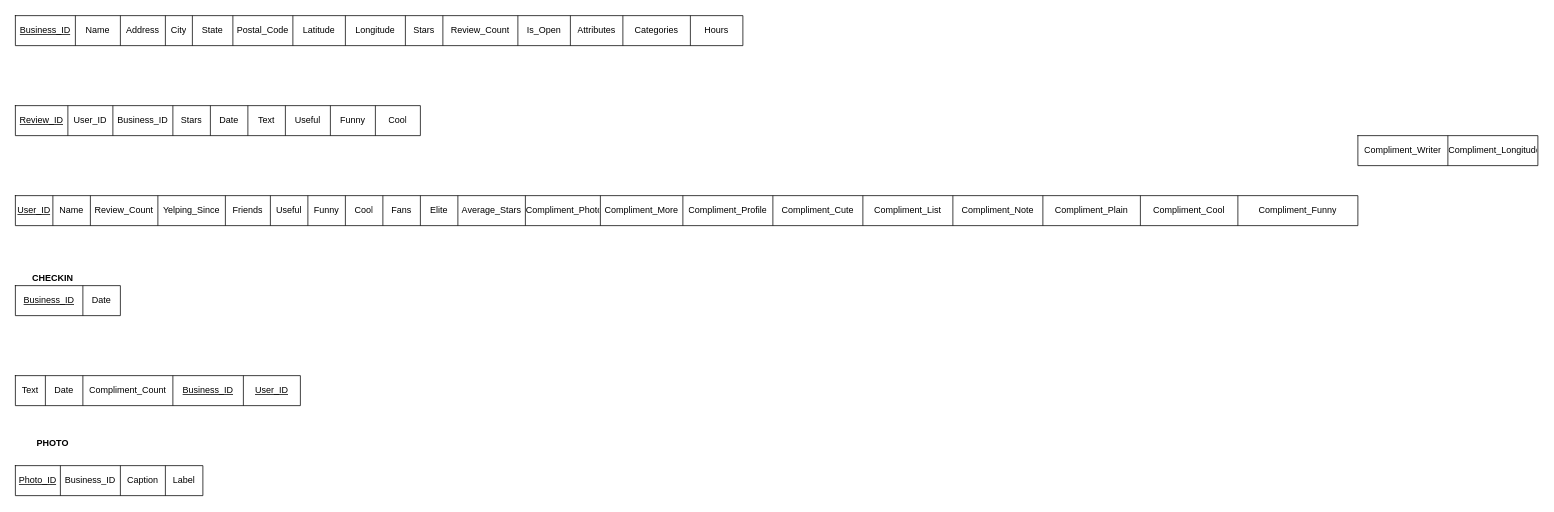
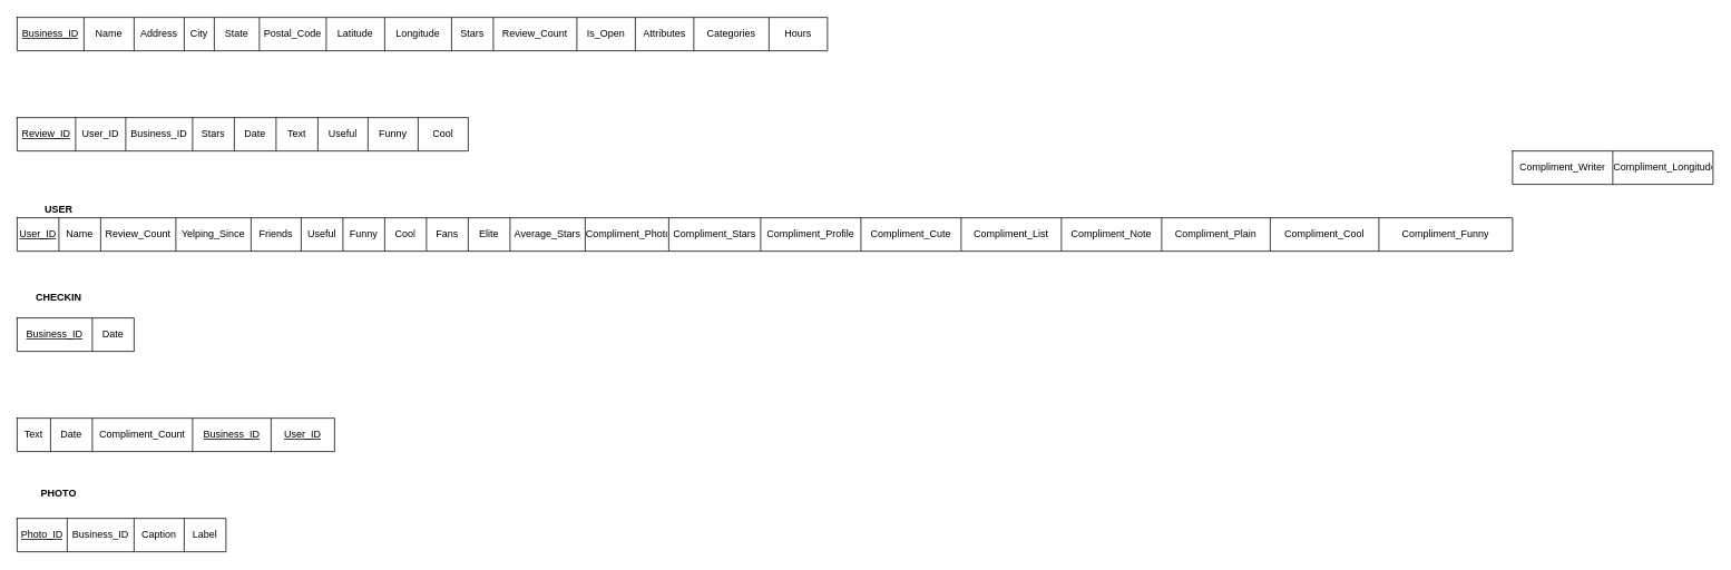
  <mxCell id="0" />
  <mxCell id="1" parent="0" />
  <mxCell id="2" value="" style="shape=table;startSize=0;container=1;collapsible=0;childLayout=tableLayout;" vertex="1" parent="1"><mxGeometry x="20" y="20" width="970" height="40" as="geometry" /></mxCell>
  <mxCell id="3" value="" style="shape=tableRow;horizontal=0;startSize=0;swimlaneHead=0;swimlaneBody=0;top=0;left=0;bottom=0;right=0;collapsible=0;dropTarget=0;fillColor=none;points=[[0,0.5],[1,0.5]];portConstraint=eastwest;" vertex="1" parent="2"><mxGeometry width="970" height="40" as="geometry" /></mxCell>
  <mxCell id="4" value="&lt;u&gt;Business_ID&lt;/u&gt;" style="shape=partialRectangle;html=1;whiteSpace=wrap;connectable=0;overflow=hidden;fillColor=none;top=0;left=0;bottom=0;right=0;pointerEvents=1;" vertex="1" parent="3"><mxGeometry width="80" height="40" as="geometry"><mxRectangle width="80" height="40" as="alternateBounds" /></mxGeometry></mxCell>
  <mxCell id="5" value="Name" style="shape=partialRectangle;html=1;whiteSpace=wrap;connectable=0;overflow=hidden;fillColor=none;top=0;left=0;bottom=0;right=0;pointerEvents=1;" vertex="1" parent="3"><mxGeometry x="80" width="60" height="40" as="geometry"><mxRectangle width="60" height="40" as="alternateBounds" /></mxGeometry></mxCell>
  <mxCell id="6" value="Address" style="shape=partialRectangle;html=1;whiteSpace=wrap;connectable=0;overflow=hidden;fillColor=none;top=0;left=0;bottom=0;right=0;pointerEvents=1;" vertex="1" parent="3"><mxGeometry x="140" width="60" height="40" as="geometry"><mxRectangle width="60" height="40" as="alternateBounds" /></mxGeometry></mxCell>
  <mxCell id="7" value="City" style="shape=partialRectangle;html=1;whiteSpace=wrap;connectable=0;overflow=hidden;fillColor=none;top=0;left=0;bottom=0;right=0;pointerEvents=1;" vertex="1" parent="3"><mxGeometry x="200" width="36" height="40" as="geometry"><mxRectangle width="36" height="40" as="alternateBounds" /></mxGeometry></mxCell>
  <mxCell id="8" value="State" style="shape=partialRectangle;html=1;whiteSpace=wrap;connectable=0;overflow=hidden;fillColor=none;top=0;left=0;bottom=0;right=0;pointerEvents=1;" vertex="1" parent="3"><mxGeometry x="236" width="54" height="40" as="geometry"><mxRectangle width="54" height="40" as="alternateBounds" /></mxGeometry></mxCell>
  <mxCell id="9" value="Postal_Code" style="shape=partialRectangle;html=1;whiteSpace=wrap;connectable=0;overflow=hidden;fillColor=none;top=0;left=0;bottom=0;right=0;pointerEvents=1;" vertex="1" parent="3"><mxGeometry x="290" width="80" height="40" as="geometry"><mxRectangle width="80" height="40" as="alternateBounds" /></mxGeometry></mxCell>
  <mxCell id="10" value="Latitude" style="shape=partialRectangle;html=1;whiteSpace=wrap;connectable=0;overflow=hidden;fillColor=none;top=0;left=0;bottom=0;right=0;pointerEvents=1;" vertex="1" parent="3"><mxGeometry x="370" width="70" height="40" as="geometry"><mxRectangle width="70" height="40" as="alternateBounds" /></mxGeometry></mxCell>
  <mxCell id="11" value="Longitude" style="shape=partialRectangle;html=1;whiteSpace=wrap;connectable=0;overflow=hidden;fillColor=none;top=0;left=0;bottom=0;right=0;pointerEvents=1;" vertex="1" parent="3"><mxGeometry x="440" width="80" height="40" as="geometry"><mxRectangle width="80" height="40" as="alternateBounds" /></mxGeometry></mxCell>
  <mxCell id="12" value="Stars" style="shape=partialRectangle;html=1;whiteSpace=wrap;connectable=0;overflow=hidden;fillColor=none;top=0;left=0;bottom=0;right=0;pointerEvents=1;" vertex="1" parent="3"><mxGeometry x="520" width="50" height="40" as="geometry"><mxRectangle width="50" height="40" as="alternateBounds" /></mxGeometry></mxCell>
  <mxCell id="13" value="Review_Count" style="shape=partialRectangle;html=1;whiteSpace=wrap;connectable=0;overflow=hidden;fillColor=none;top=0;left=0;bottom=0;right=0;pointerEvents=1;" vertex="1" parent="3"><mxGeometry x="570" width="100" height="40" as="geometry"><mxRectangle width="100" height="40" as="alternateBounds" /></mxGeometry></mxCell>
  <mxCell id="14" value="Is_Open" style="shape=partialRectangle;html=1;whiteSpace=wrap;connectable=0;overflow=hidden;fillColor=none;top=0;left=0;bottom=0;right=0;pointerEvents=1;" vertex="1" parent="3"><mxGeometry x="670" width="70" height="40" as="geometry"><mxRectangle width="70" height="40" as="alternateBounds" /></mxGeometry></mxCell>
  <mxCell id="15" value="Attributes" style="shape=partialRectangle;html=1;whiteSpace=wrap;connectable=0;overflow=hidden;fillColor=none;top=0;left=0;bottom=0;right=0;pointerEvents=1;" vertex="1" parent="3"><mxGeometry x="740" width="70" height="40" as="geometry"><mxRectangle width="70" height="40" as="alternateBounds" /></mxGeometry></mxCell>
  <mxCell id="16" value="Categories" style="shape=partialRectangle;html=1;whiteSpace=wrap;connectable=0;overflow=hidden;fillColor=none;top=0;left=0;bottom=0;right=0;pointerEvents=1;" vertex="1" parent="3"><mxGeometry x="810" width="90" height="40" as="geometry"><mxRectangle width="90" height="40" as="alternateBounds" /></mxGeometry></mxCell>
  <mxCell id="17" value="Hours" style="shape=partialRectangle;html=1;whiteSpace=wrap;connectable=0;overflow=hidden;fillColor=none;top=0;left=0;bottom=0;right=0;pointerEvents=1;" vertex="1" parent="3"><mxGeometry x="900" width="70" height="40" as="geometry"><mxRectangle width="70" height="40" as="alternateBounds" /></mxGeometry></mxCell>
  <mxCell id="18" value="" style="shape=table;startSize=0;container=1;collapsible=0;childLayout=tableLayout;" vertex="1" parent="1"><mxGeometry x="20" y="140" width="540" height="40" as="geometry" /></mxCell>
  <mxCell id="19" value="" style="shape=tableRow;horizontal=0;startSize=0;swimlaneHead=0;swimlaneBody=0;top=0;left=0;bottom=0;right=0;collapsible=0;dropTarget=0;fillColor=none;points=[[0,0.5],[1,0.5]];portConstraint=eastwest;" vertex="1" parent="18"><mxGeometry width="540" height="40" as="geometry" /></mxCell>
  <mxCell id="20" value="&lt;u&gt;Review_ID&lt;/u&gt;" style="shape=partialRectangle;html=1;whiteSpace=wrap;connectable=0;overflow=hidden;fillColor=none;top=0;left=0;bottom=0;right=0;pointerEvents=1;" vertex="1" parent="19"><mxGeometry width="70" height="40" as="geometry"><mxRectangle width="70" height="40" as="alternateBounds" /></mxGeometry></mxCell>
  <mxCell id="21" value="User_ID" style="shape=partialRectangle;html=1;whiteSpace=wrap;connectable=0;overflow=hidden;fillColor=none;top=0;left=0;bottom=0;right=0;pointerEvents=1;" vertex="1" parent="19"><mxGeometry x="70" width="60" height="40" as="geometry"><mxRectangle width="60" height="40" as="alternateBounds" /></mxGeometry></mxCell>
  <mxCell id="22" value="Business_ID" style="shape=partialRectangle;html=1;whiteSpace=wrap;connectable=0;overflow=hidden;fillColor=none;top=0;left=0;bottom=0;right=0;pointerEvents=1;" vertex="1" parent="19"><mxGeometry x="130" width="80" height="40" as="geometry"><mxRectangle width="80" height="40" as="alternateBounds" /></mxGeometry></mxCell>
  <mxCell id="23" value="Stars" style="shape=partialRectangle;html=1;whiteSpace=wrap;connectable=0;overflow=hidden;fillColor=none;top=0;left=0;bottom=0;right=0;pointerEvents=1;" vertex="1" parent="19"><mxGeometry x="210" width="50" height="40" as="geometry"><mxRectangle width="50" height="40" as="alternateBounds" /></mxGeometry></mxCell>
  <mxCell id="24" value="Date" style="shape=partialRectangle;html=1;whiteSpace=wrap;connectable=0;overflow=hidden;fillColor=none;top=0;left=0;bottom=0;right=0;pointerEvents=1;" vertex="1" parent="19"><mxGeometry x="260" width="50" height="40" as="geometry"><mxRectangle width="50" height="40" as="alternateBounds" /></mxGeometry></mxCell>
  <mxCell id="25" value="Text" style="shape=partialRectangle;html=1;whiteSpace=wrap;connectable=0;overflow=hidden;fillColor=none;top=0;left=0;bottom=0;right=0;pointerEvents=1;" vertex="1" parent="19"><mxGeometry x="310" width="50" height="40" as="geometry"><mxRectangle width="50" height="40" as="alternateBounds" /></mxGeometry></mxCell>
  <mxCell id="26" value="Useful" style="shape=partialRectangle;html=1;whiteSpace=wrap;connectable=0;overflow=hidden;fillColor=none;top=0;left=0;bottom=0;right=0;pointerEvents=1;" vertex="1" parent="19"><mxGeometry x="360" width="60" height="40" as="geometry"><mxRectangle width="60" height="40" as="alternateBounds" /></mxGeometry></mxCell>
  <mxCell id="27" value="Funny" style="shape=partialRectangle;html=1;whiteSpace=wrap;connectable=0;overflow=hidden;fillColor=none;top=0;left=0;bottom=0;right=0;pointerEvents=1;" vertex="1" parent="19"><mxGeometry x="420" width="60" height="40" as="geometry"><mxRectangle width="60" height="40" as="alternateBounds" /></mxGeometry></mxCell>
  <mxCell id="28" value="Cool" style="shape=partialRectangle;html=1;whiteSpace=wrap;connectable=0;overflow=hidden;fillColor=none;top=0;left=0;bottom=0;right=0;pointerEvents=1;" vertex="1" parent="19"><mxGeometry x="480" width="60" height="40" as="geometry"><mxRectangle width="60" height="40" as="alternateBounds" /></mxGeometry></mxCell>
+ <mxCell id="29" value="&lt;b&gt;USER&lt;/b&gt;" style="text;html=1;strokeColor=none;fillColor=none;align=center;verticalAlign=middle;whiteSpace=wrap;rounded=0;" vertex="1" parent="1"><mxGeometry x="20" y="240" width="100" height="20" as="geometry" /></mxCell>
  <mxCell id="30" value="" style="shape=table;startSize=0;container=1;collapsible=0;childLayout=tableLayout;" vertex="1" parent="1"><mxGeometry x="20" y="260" width="1790" height="40" as="geometry" /></mxCell>
  <mxCell id="31" value="" style="shape=tableRow;horizontal=0;startSize=0;swimlaneHead=0;swimlaneBody=0;top=0;left=0;bottom=0;right=0;collapsible=0;dropTarget=0;fillColor=none;points=[[0,0.5],[1,0.5]];portConstraint=eastwest;" vertex="1" parent="30"><mxGeometry width="1790" height="40" as="geometry" /></mxCell>
  <mxCell id="32" value="&lt;u&gt;User_ID&lt;/u&gt;" style="shape=partialRectangle;html=1;whiteSpace=wrap;connectable=0;overflow=hidden;fillColor=none;top=0;left=0;bottom=0;right=0;pointerEvents=1;" vertex="1" parent="31"><mxGeometry width="50" height="40" as="geometry"><mxRectangle width="50" height="40" as="alternateBounds" /></mxGeometry></mxCell>
  <mxCell id="33" value="Name" style="shape=partialRectangle;html=1;whiteSpace=wrap;connectable=0;overflow=hidden;fillColor=none;top=0;left=0;bottom=0;right=0;pointerEvents=1;" vertex="1" parent="31"><mxGeometry x="50" width="50" height="40" as="geometry"><mxRectangle width="50" height="40" as="alternateBounds" /></mxGeometry></mxCell>
  <mxCell id="34" value="Review_Count" style="shape=partialRectangle;html=1;whiteSpace=wrap;connectable=0;overflow=hidden;fillColor=none;top=0;left=0;bottom=0;right=0;pointerEvents=1;" vertex="1" parent="31"><mxGeometry x="100" width="90" height="40" as="geometry"><mxRectangle width="90" height="40" as="alternateBounds" /></mxGeometry></mxCell>
  <mxCell id="35" value="Yelping_Since" style="shape=partialRectangle;html=1;whiteSpace=wrap;connectable=0;overflow=hidden;fillColor=none;top=0;left=0;bottom=0;right=0;pointerEvents=1;" vertex="1" parent="31"><mxGeometry x="190" width="90" height="40" as="geometry"><mxRectangle width="90" height="40" as="alternateBounds" /></mxGeometry></mxCell>
  <mxCell id="36" value="Friends" style="shape=partialRectangle;html=1;whiteSpace=wrap;connectable=0;overflow=hidden;fillColor=none;top=0;left=0;bottom=0;right=0;pointerEvents=1;" vertex="1" parent="31"><mxGeometry x="280" width="60" height="40" as="geometry"><mxRectangle width="60" height="40" as="alternateBounds" /></mxGeometry></mxCell>
  <mxCell id="37" value="Useful" style="shape=partialRectangle;html=1;whiteSpace=wrap;connectable=0;overflow=hidden;fillColor=none;top=0;left=0;bottom=0;right=0;pointerEvents=1;" vertex="1" parent="31"><mxGeometry x="340" width="50" height="40" as="geometry"><mxRectangle width="50" height="40" as="alternateBounds" /></mxGeometry></mxCell>
  <mxCell id="38" value="Funny" style="shape=partialRectangle;html=1;whiteSpace=wrap;connectable=0;overflow=hidden;fillColor=none;top=0;left=0;bottom=0;right=0;pointerEvents=1;" vertex="1" parent="31"><mxGeometry x="390" width="50" height="40" as="geometry"><mxRectangle width="50" height="40" as="alternateBounds" /></mxGeometry></mxCell>
  <mxCell id="39" value="Cool" style="shape=partialRectangle;html=1;whiteSpace=wrap;connectable=0;overflow=hidden;fillColor=none;top=0;left=0;bottom=0;right=0;pointerEvents=1;" vertex="1" parent="31"><mxGeometry x="440" width="50" height="40" as="geometry"><mxRectangle width="50" height="40" as="alternateBounds" /></mxGeometry></mxCell>
  <mxCell id="40" value="Fans" style="shape=partialRectangle;html=1;whiteSpace=wrap;connectable=0;overflow=hidden;fillColor=none;top=0;left=0;bottom=0;right=0;pointerEvents=1;" vertex="1" parent="31"><mxGeometry x="490" width="50" height="40" as="geometry"><mxRectangle width="50" height="40" as="alternateBounds" /></mxGeometry></mxCell>
  <mxCell id="41" value="Elite" style="shape=partialRectangle;html=1;whiteSpace=wrap;connectable=0;overflow=hidden;fillColor=none;top=0;left=0;bottom=0;right=0;pointerEvents=1;" vertex="1" parent="31"><mxGeometry x="540" width="50" height="40" as="geometry"><mxRectangle width="50" height="40" as="alternateBounds" /></mxGeometry></mxCell>
  <mxCell id="42" value="Average_Stars" style="shape=partialRectangle;html=1;whiteSpace=wrap;connectable=0;overflow=hidden;fillColor=none;top=0;left=0;bottom=0;right=0;pointerEvents=1;" vertex="1" parent="31"><mxGeometry x="590" width="90" height="40" as="geometry"><mxRectangle width="90" height="40" as="alternateBounds" /></mxGeometry></mxCell>
  <mxCell id="43" value="Compliment_Photo" style="shape=partialRectangle;html=1;whiteSpace=wrap;connectable=0;overflow=hidden;fillColor=none;top=0;left=0;bottom=0;right=0;pointerEvents=1;" vertex="1" parent="31"><mxGeometry x="680" width="100" height="40" as="geometry"><mxRectangle width="100" height="40" as="alternateBounds" /></mxGeometry></mxCell>
- <mxCell id="44" value="Compliment_More" style="shape=partialRectangle;html=1;whiteSpace=wrap;connectable=0;overflow=hidden;fillColor=none;top=0;left=0;bottom=0;right=0;pointerEvents=1;" vertex="1" parent="31"><mxGeometry x="780" width="110" height="40" as="geometry"><mxRectangle width="110" height="40" as="alternateBounds" /></mxGeometry></mxCell>
+ <mxCell id="44" value="Compliment_Stars" style="shape=partialRectangle;html=1;whiteSpace=wrap;connectable=0;overflow=hidden;fillColor=none;top=0;left=0;bottom=0;right=0;pointerEvents=1;" vertex="1" parent="31"><mxGeometry x="780" width="110" height="40" as="geometry"><mxRectangle width="110" height="40" as="alternateBounds" /></mxGeometry></mxCell>
  <mxCell id="45" value="Compliment_Profile" style="shape=partialRectangle;html=1;whiteSpace=wrap;connectable=0;overflow=hidden;fillColor=none;top=0;left=0;bottom=0;right=0;pointerEvents=1;" vertex="1" parent="31"><mxGeometry x="890" width="120" height="40" as="geometry"><mxRectangle width="120" height="40" as="alternateBounds" /></mxGeometry></mxCell>
  <mxCell id="46" value="Compliment_Cute" style="shape=partialRectangle;html=1;whiteSpace=wrap;connectable=0;overflow=hidden;fillColor=none;top=0;left=0;bottom=0;right=0;pointerEvents=1;" vertex="1" parent="31"><mxGeometry x="1010" width="120" height="40" as="geometry"><mxRectangle width="120" height="40" as="alternateBounds" /></mxGeometry></mxCell>
  <mxCell id="47" value="Compliment_List" style="shape=partialRectangle;html=1;whiteSpace=wrap;connectable=0;overflow=hidden;fillColor=none;top=0;left=0;bottom=0;right=0;pointerEvents=1;" vertex="1" parent="31"><mxGeometry x="1130" width="120" height="40" as="geometry"><mxRectangle width="120" height="40" as="alternateBounds" /></mxGeometry></mxCell>
  <mxCell id="48" value="Compliment_Note" style="shape=partialRectangle;html=1;whiteSpace=wrap;connectable=0;overflow=hidden;fillColor=none;top=0;left=0;bottom=0;right=0;pointerEvents=1;" vertex="1" parent="31"><mxGeometry x="1250" width="120" height="40" as="geometry"><mxRectangle width="120" height="40" as="alternateBounds" /></mxGeometry></mxCell>
  <mxCell id="49" value="Compliment_Plain" style="shape=partialRectangle;html=1;whiteSpace=wrap;connectable=0;overflow=hidden;fillColor=none;top=0;left=0;bottom=0;right=0;pointerEvents=1;" vertex="1" parent="31"><mxGeometry x="1370" width="130" height="40" as="geometry"><mxRectangle width="130" height="40" as="alternateBounds" /></mxGeometry></mxCell>
  <mxCell id="50" value="Compliment_Cool" style="shape=partialRectangle;html=1;whiteSpace=wrap;connectable=0;overflow=hidden;fillColor=none;top=0;left=0;bottom=0;right=0;pointerEvents=1;" vertex="1" parent="31"><mxGeometry x="1500" width="130" height="40" as="geometry"><mxRectangle width="130" height="40" as="alternateBounds" /></mxGeometry></mxCell>
  <mxCell id="51" value="Compliment_Funny" style="shape=partialRectangle;html=1;whiteSpace=wrap;connectable=0;overflow=hidden;fillColor=none;top=0;left=0;bottom=0;right=0;pointerEvents=1;" vertex="1" parent="31"><mxGeometry x="1630" width="160" height="40" as="geometry"><mxRectangle width="160" height="40" as="alternateBounds" /></mxGeometry></mxCell>
  <mxCell id="52" value="" style="shape=table;startSize=0;container=1;collapsible=0;childLayout=tableLayout;" vertex="1" parent="1"><mxGeometry x="1810" y="180" width="240" height="40" as="geometry" /></mxCell>
  <mxCell id="53" value="" style="shape=tableRow;horizontal=0;startSize=0;swimlaneHead=0;swimlaneBody=0;top=0;left=0;bottom=0;right=0;collapsible=0;dropTarget=0;fillColor=none;points=[[0,0.5],[1,0.5]];portConstraint=eastwest;" vertex="1" parent="52"><mxGeometry width="240" height="40" as="geometry" /></mxCell>
  <mxCell id="54" value="Compliment_Writer" style="shape=partialRectangle;html=1;whiteSpace=wrap;connectable=0;overflow=hidden;fillColor=none;top=0;left=0;bottom=0;right=0;pointerEvents=1;" vertex="1" parent="53"><mxGeometry width="120" height="40" as="geometry"><mxRectangle width="120" height="40" as="alternateBounds" /></mxGeometry></mxCell>
  <mxCell id="55" value="Compliment_Longitude" style="shape=partialRectangle;html=1;whiteSpace=wrap;connectable=0;overflow=hidden;fillColor=none;top=0;left=0;bottom=0;right=0;pointerEvents=1;" vertex="1" parent="53"><mxGeometry x="120" width="120" height="40" as="geometry"><mxRectangle width="120" height="40" as="alternateBounds" /></mxGeometry></mxCell>
- <mxCell id="56" value="&lt;b&gt;CHECKIN&lt;/b&gt;" style="text;html=1;strokeColor=none;fillColor=none;align=center;verticalAlign=middle;whiteSpace=wrap;rounded=0;" vertex="1" parent="1"><mxGeometry x="20" y="360" width="100" height="20" as="geometry" /></mxCell>
+ <mxCell id="56" value="&lt;b&gt;CHECKIN&lt;/b&gt;" style="text;html=1;strokeColor=none;fillColor=none;align=center;verticalAlign=middle;whiteSpace=wrap;rounded=0;" vertex="1" parent="1"><mxGeometry x="20" y="345" width="100" height="20" as="geometry" /></mxCell>
  <mxCell id="57" value="" style="shape=table;startSize=0;container=1;collapsible=0;childLayout=tableLayout;" vertex="1" parent="1"><mxGeometry x="20" y="380" width="140" height="40" as="geometry" /></mxCell>
  <mxCell id="58" value="" style="shape=tableRow;horizontal=0;startSize=0;swimlaneHead=0;swimlaneBody=0;top=0;left=0;bottom=0;right=0;collapsible=0;dropTarget=0;fillColor=none;points=[[0,0.5],[1,0.5]];portConstraint=eastwest;" vertex="1" parent="57"><mxGeometry width="140" height="40" as="geometry" /></mxCell>
  <mxCell id="59" value="&lt;u&gt;Business_ID&lt;/u&gt;" style="shape=partialRectangle;html=1;whiteSpace=wrap;connectable=0;overflow=hidden;fillColor=none;top=0;left=0;bottom=0;right=0;pointerEvents=1;" vertex="1" parent="58"><mxGeometry width="90" height="40" as="geometry"><mxRectangle width="90" height="40" as="alternateBounds" /></mxGeometry></mxCell>
  <mxCell id="60" value="Date" style="shape=partialRectangle;html=1;whiteSpace=wrap;connectable=0;overflow=hidden;fillColor=none;top=0;left=0;bottom=0;right=0;pointerEvents=1;" vertex="1" parent="58"><mxGeometry x="90" width="50" height="40" as="geometry"><mxRectangle width="50" height="40" as="alternateBounds" /></mxGeometry></mxCell>
  <mxCell id="61" value="" style="shape=table;startSize=0;container=1;collapsible=0;childLayout=tableLayout;" vertex="1" parent="1"><mxGeometry x="20" y="500" width="380" height="40" as="geometry" /></mxCell>
  <mxCell id="62" value="" style="shape=tableRow;horizontal=0;startSize=0;swimlaneHead=0;swimlaneBody=0;top=0;left=0;bottom=0;right=0;collapsible=0;dropTarget=0;fillColor=none;points=[[0,0.5],[1,0.5]];portConstraint=eastwest;" vertex="1" parent="61"><mxGeometry width="380" height="40" as="geometry" /></mxCell>
  <mxCell id="63" value="Text" style="shape=partialRectangle;html=1;whiteSpace=wrap;connectable=0;overflow=hidden;fillColor=none;top=0;left=0;bottom=0;right=0;pointerEvents=1;" vertex="1" parent="62"><mxGeometry width="40" height="40" as="geometry"><mxRectangle width="40" height="40" as="alternateBounds" /></mxGeometry></mxCell>
  <mxCell id="64" value="Date" style="shape=partialRectangle;html=1;whiteSpace=wrap;connectable=0;overflow=hidden;fillColor=none;top=0;left=0;bottom=0;right=0;pointerEvents=1;" vertex="1" parent="62"><mxGeometry x="40" width="50" height="40" as="geometry"><mxRectangle width="50" height="40" as="alternateBounds" /></mxGeometry></mxCell>
  <mxCell id="65" value="Compliment_Count" style="shape=partialRectangle;html=1;whiteSpace=wrap;connectable=0;overflow=hidden;fillColor=none;top=0;left=0;bottom=0;right=0;pointerEvents=1;" vertex="1" parent="62"><mxGeometry x="90" width="120" height="40" as="geometry"><mxRectangle width="120" height="40" as="alternateBounds" /></mxGeometry></mxCell>
  <mxCell id="66" value="&lt;u&gt;Business_ID&lt;/u&gt;" style="shape=partialRectangle;html=1;whiteSpace=wrap;connectable=0;overflow=hidden;fillColor=none;top=0;left=0;bottom=0;right=0;pointerEvents=1;" vertex="1" parent="62"><mxGeometry x="210" width="94" height="40" as="geometry"><mxRectangle width="94" height="40" as="alternateBounds" /></mxGeometry></mxCell>
  <mxCell id="67" value="&lt;u&gt;User_ID&lt;/u&gt;" style="shape=partialRectangle;html=1;whiteSpace=wrap;connectable=0;overflow=hidden;fillColor=none;top=0;left=0;bottom=0;right=0;pointerEvents=1;" vertex="1" parent="62"><mxGeometry x="304" width="76" height="40" as="geometry"><mxRectangle width="76" height="40" as="alternateBounds" /></mxGeometry></mxCell>
  <mxCell id="68" value="&lt;b&gt;PHOTO&lt;/b&gt;" style="text;html=1;strokeColor=none;fillColor=none;align=center;verticalAlign=middle;whiteSpace=wrap;rounded=0;" vertex="1" parent="1"><mxGeometry x="20" y="580" width="100" height="20" as="geometry" /></mxCell>
  <mxCell id="69" value="" style="shape=table;startSize=0;container=1;collapsible=0;childLayout=tableLayout;" vertex="1" parent="1"><mxGeometry x="20" y="620" width="250" height="40" as="geometry" /></mxCell>
  <mxCell id="70" value="" style="shape=tableRow;horizontal=0;startSize=0;swimlaneHead=0;swimlaneBody=0;top=0;left=0;bottom=0;right=0;collapsible=0;dropTarget=0;fillColor=none;points=[[0,0.5],[1,0.5]];portConstraint=eastwest;" vertex="1" parent="69"><mxGeometry width="250" height="40" as="geometry" /></mxCell>
  <mxCell id="71" value="&lt;u&gt;Photo_ID&lt;/u&gt;" style="shape=partialRectangle;html=1;whiteSpace=wrap;connectable=0;overflow=hidden;fillColor=none;top=0;left=0;bottom=0;right=0;pointerEvents=1;" vertex="1" parent="70"><mxGeometry width="60" height="40" as="geometry"><mxRectangle width="60" height="40" as="alternateBounds" /></mxGeometry></mxCell>
  <mxCell id="72" value="Business_ID" style="shape=partialRectangle;html=1;whiteSpace=wrap;connectable=0;overflow=hidden;fillColor=none;top=0;left=0;bottom=0;right=0;pointerEvents=1;" vertex="1" parent="70"><mxGeometry x="60" width="80" height="40" as="geometry"><mxRectangle width="80" height="40" as="alternateBounds" /></mxGeometry></mxCell>
  <mxCell id="73" value="Caption" style="shape=partialRectangle;html=1;whiteSpace=wrap;connectable=0;overflow=hidden;fillColor=none;top=0;left=0;bottom=0;right=0;pointerEvents=1;" vertex="1" parent="70"><mxGeometry x="140" width="60" height="40" as="geometry"><mxRectangle width="60" height="40" as="alternateBounds" /></mxGeometry></mxCell>
  <mxCell id="74" value="Label" style="shape=partialRectangle;html=1;whiteSpace=wrap;connectable=0;overflow=hidden;fillColor=none;top=0;left=0;bottom=0;right=0;pointerEvents=1;" vertex="1" parent="70"><mxGeometry x="200" width="50" height="40" as="geometry"><mxRectangle width="50" height="40" as="alternateBounds" /></mxGeometry></mxCell>
